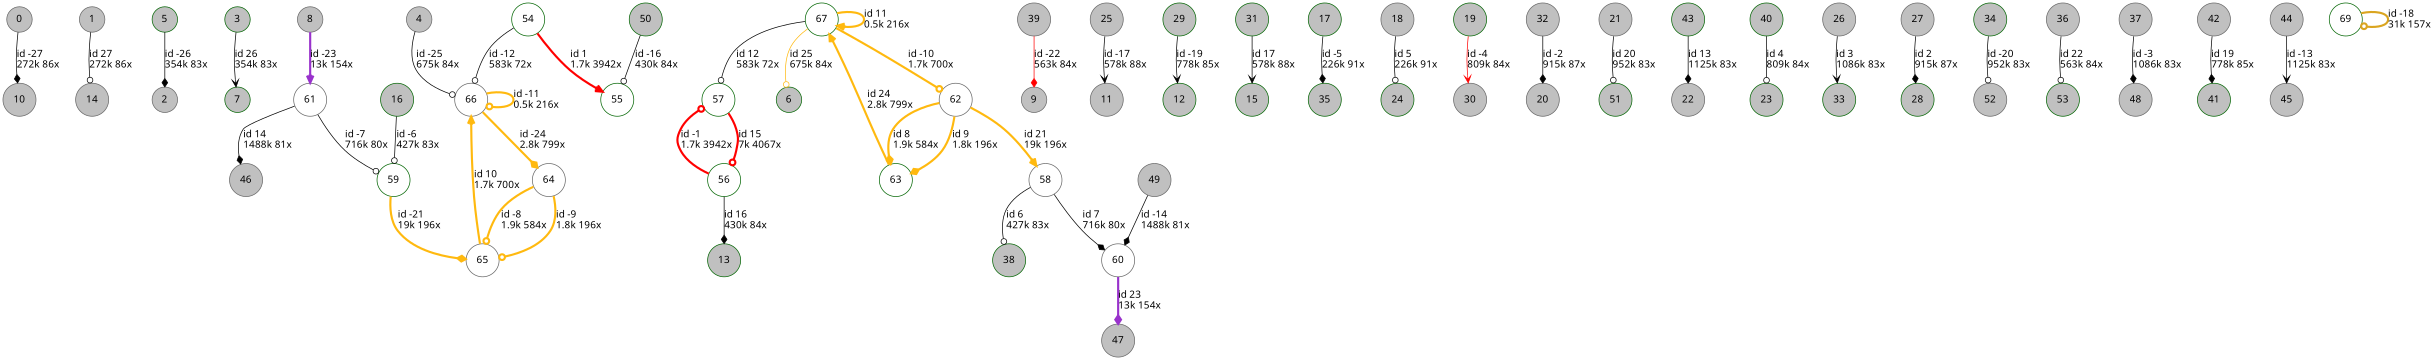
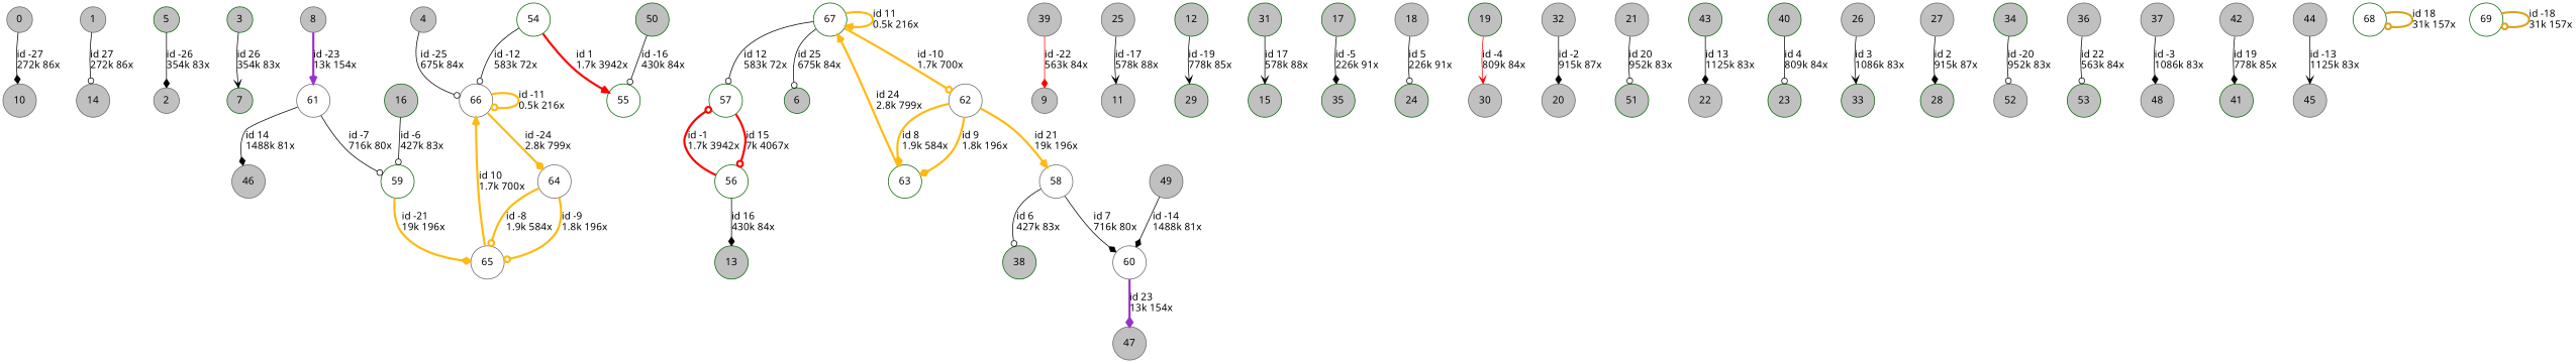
  digraph {
    fontname="Noto Sans"
    nodesep=0.5
    node [color=gray40 fillcolor=grey fontname="Noto Sans" shape=circle style=filled]
    edge [arrowhead=odot color=black fontname="Noto Sans"]
    0 [height=0.3]
    10 [height=0.3]
    1 [height=0.3]
    14 [height=0.3]
    2 [height=0.3]
    3 [color=darkgreen height=0.3]
    7 [color=darkgreen height=0.3]
    4 [height=0.3]
    66 [height=0.3 fillcolor="" style=""]
    64 [height=0.3 fillcolor="" style=""]
    5 [color=darkgreen height=0.3]
    6 [color=darkgreen height=0.3]
    8 [height=0.3]
    61 [height=0.3 fillcolor="" style=""]
    59 [color=darkgreen height=0.3 fillcolor="" style=""]
    46 [height=0.3]
    9 [height=0.3]
    11 [height=0.3]
    12 [color=darkgreen height=0.3]
    13 [color=darkgreen height=0.3]
    15 [color=darkgreen height=0.3]
    16 [color=darkgreen height=0.3]
    65 [height=0.3 fillcolor="" style=""]
    17 [color=darkgreen height=0.3]
    35 [color=darkgreen height=0.3]
    18 [height=0.3]
    24 [color=darkgreen height=0.3]
    19 [color=darkgreen height=0.3]
    30 [height=0.3]
    20 [height=0.3]
    21 [height=0.3]
    51 [color=darkgreen height=0.3]
    22 [height=0.3]
    23 [color=darkgreen height=0.3]
    25 [height=0.3]
    26 [height=0.3]
    33 [color=darkgreen height=0.3]
    27 [height=0.3]
    28 [color=darkgreen height=0.3]
    29 [color=darkgreen height=0.3]
    31 [color=darkgreen height=0.3]
    32 [height=0.3]
    34 [color=darkgreen height=0.3]
    52 [height=0.3]
    36 [height=0.3]
    53 [color=darkgreen height=0.3]
    37 [height=0.3]
    48 [height=0.3]
    38 [color=darkgreen height=0.3]
    39 [height=0.3]
    40 [color=darkgreen height=0.3]
    41 [color=darkgreen height=0.3]
    42 [height=0.3]
    43 [color=darkgreen height=0.3]
    44 [height=0.3]
    45 [height=0.3]
    47 [height=0.3]
    49 [height=0.3]
    60 [height=0.3 fillcolor="" style=""]
    50 [color=darkgreen height=0.3]
    55 [color=darkgreen height=0.3 fillcolor="" style=""]
    54 [color=darkgreen height=0.3 fillcolor="" style=""]
    56 [color=darkgreen height=0.3 fillcolor="" style=""]
    57 [color=darkgreen height=0.3 fillcolor="" style=""]
    58 [height=0.3 fillcolor="" style=""]
    62 [height=0.3 fillcolor="" style=""]
    63 [color=darkgreen height=0.3 fillcolor="" style=""]
    67 [color=darkgreen height=0.3 fillcolor="" style=""]
+   68 [color=darkgreen height=0.3 fillcolor="" style=""]
    69 [color=darkgreen height=0.3 fillcolor="" style=""]
    0 -> 10 [arrowhead=diamond label="id -27\l272k 86x"]
    1 -> 14 [label="id 27\l272k 86x"]
    3 -> 7 [arrowhead=vee label="id 26\l354k 83x"]
    4 -> 66 [label="id -25\l675k 84x"]
    66 -> 66 [color=darkgoldenrod1 label="id -11\l0.5k 216x" penwidth=3]
    66 -> 64 [arrowhead=diamond color=darkgoldenrod1 label="id -24\l2.8k 799x" penwidth=3]
    64 -> 65 [color=darkgoldenrod1 label="id -8\l1.9k 584x" penwidth=3]
    64 -> 65 [color=darkgoldenrod1 label="id -9\l1.8k 196x" penwidth=3]
    5 -> 2 [arrowhead=diamond label="id -26\l354k 83x"]
    8 -> 61 [arrowhead=vee color=darkorchid label="id -23\l13k 154x" penwidth=3]
    61 -> 59 [label="id -7\l716k 80x"]
    61 -> 46 [arrowhead=diamond label="id 14\l1488k 81x"]
    59 -> 65 [arrowhead=diamond color=darkgoldenrod1 label="id -21\l19k 196x" penwidth=3]
    16 -> 59 [label="id -6\l427k 83x"]
    65 -> 66 [arrowhead=vee color=darkgoldenrod1 label="id 10\l1.7k 700x" penwidth=3]
    17 -> 35 [arrowhead=diamond label="id -5\l226k 91x"]
    18 -> 24 [label="id 5\l226k 91x"]
    19 -> 30 [arrowhead=vee color=red label="id -4\l809k 84x"]
    21 -> 51 [label="id 20\l952k 83x"]
    25 -> 11 [arrowhead=vee label="id -17\l578k 88x"]
    26 -> 33 [arrowhead=vee label="id 3\l1086k 83x"]
    27 -> 28 [arrowhead=diamond label="id 2\l915k 87x"]
-   29 -> 12 [arrowhead=vee label="id -19\l778k 85x"]
+   12 -> 29 [arrowhead=vee label="id -19\l778k 85x"]
    31 -> 15 [arrowhead=vee label="id 17\l578k 88x"]
    32 -> 20 [arrowhead=diamond label="id -2\l915k 87x"]
    34 -> 52 [label="id -20\l952k 83x"]
    36 -> 53 [label="id 22\l563k 84x"]
    37 -> 48 [arrowhead=diamond label="id -3\l1086k 83x"]
    39 -> 9 [arrowhead=diamond color=red label="id -22\l563k 84x"]
    40 -> 23 [label="id 4\l809k 84x"]
    42 -> 41 [arrowhead=diamond label="id 19\l778k 85x"]
    43 -> 22 [arrowhead=diamond label="id 13\l1125k 83x"]
    44 -> 45 [arrowhead=vee label="id -13\l1125k 83x"]
    49 -> 60 [arrowhead=diamond label="id -14\l1488k 81x"]
    60 -> 47 [arrowhead=diamond color=darkorchid label="id 23\l13k 154x" penwidth=3]
    50 -> 55 [label="id -16\l430k 84x"]
    54 -> 66 [label="id -12\l583k 72x"]
    54 -> 55 [arrowhead=vee color=red label="id 1\l1.7k 3942x" penwidth=3]
    56 -> 13 [arrowhead=diamond label="id 16\l430k 84x"]
    56 -> 57 [color=red label="id -1\l1.7k 3942x" penwidth=3]
    57 -> 56 [color=red label="id 15\l7k 4067x" penwidth=3]
    58 -> 38 [label="id 6\l427k 83x"]
    58 -> 60 [arrowhead=diamond label="id 7\l716k 80x"]
    62 -> 58 [arrowhead=vee color=darkgoldenrod1 label="id 21\l19k 196x" penwidth=3]
    62 -> 63 [arrowhead=diamond color=darkgoldenrod1 label="id 8\l1.9k 584x" penwidth=3]
    62 -> 63 [arrowhead=diamond color=darkgoldenrod1 label="id 9\l1.8k 196x" penwidth=3]
    63 -> 67 [arrowhead=vee color=darkgoldenrod1 label="id 24\l2.8k 799x" penwidth=3]
-   67 -> 6 [color=darkgoldenrod1 label="id 25\l675k 84x"]
+   67 -> 6 [label="id 25\l675k 84x"]
    67 -> 57 [label="id 12\l583k 72x"]
    67 -> 62 [color=darkgoldenrod1 label="id -10\l1.7k 700x" penwidth=3]
    67 -> 67 [arrowhead=vee color=darkgoldenrod1 label="id 11\l0.5k 216x" penwidth=3]
+   68 -> 68 [color=goldenrod label="id 18\l31k 157x" penwidth=3]
    69 -> 69 [color=goldenrod label="id -18\l31k 157x" penwidth=3]
  }
